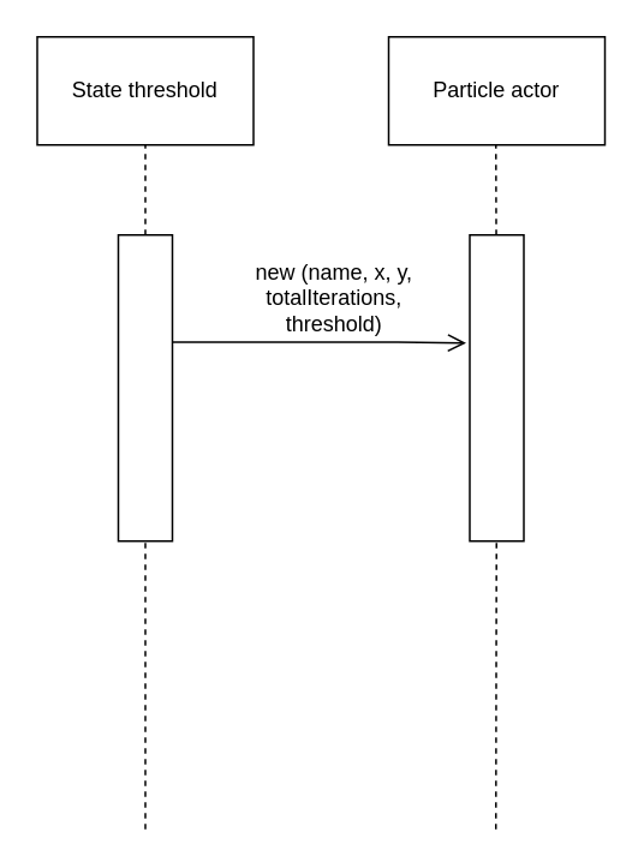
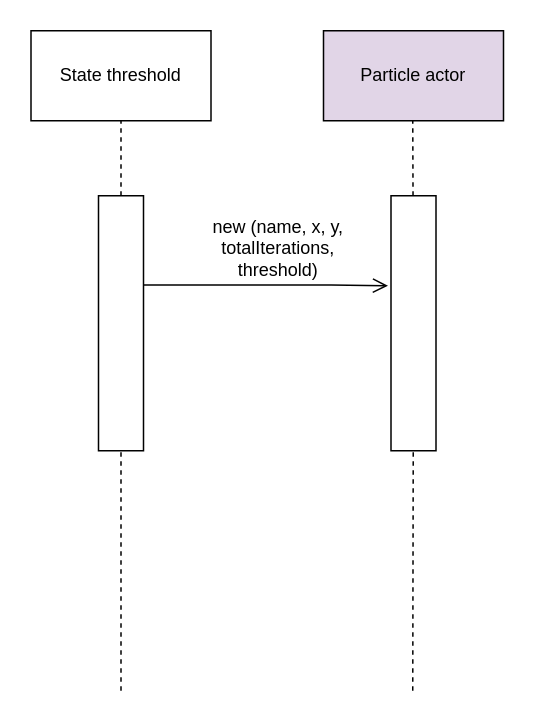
  <mxCell id="0" />
  <mxCell id="1" parent="0" />
  <mxCell id="2" value="State threshold" style="rounded=0;whiteSpace=wrap;html=1;" vertex="1" parent="1"><mxGeometry x="20" y="20" width="120" height="60" as="geometry" /></mxCell>
- <mxCell id="3" value="Particle actor" style="rounded=0;whiteSpace=wrap;html=1;" vertex="1" parent="1"><mxGeometry x="215" y="20" width="120" height="60" as="geometry" /></mxCell>
+ <mxCell id="3" value="Particle actor" style="rounded=0;whiteSpace=wrap;html=1;fillColor=#e1d5e7;" vertex="1" parent="1"><mxGeometry x="215" y="20" width="120" height="60" as="geometry" /></mxCell>
  <mxCell id="4" value="" style="endArrow=none;dashed=1;html=1;rounded=0;startArrow=none;" edge="1" parent="1" source="6"><mxGeometry width="50" height="50" relative="1" as="geometry"><mxPoint x="80" y="460" as="sourcePoint" /><mxPoint x="80" y="80" as="targetPoint" /></mxGeometry></mxCell>
  <mxCell id="5" value="" style="endArrow=none;dashed=1;html=1;rounded=0;startArrow=none;" edge="1" parent="1" source="8"><mxGeometry width="50" height="50" relative="1" as="geometry"><mxPoint x="274.5" y="460" as="sourcePoint" /><mxPoint x="274.5" y="80" as="targetPoint" /></mxGeometry></mxCell>
  <mxCell id="6" value="" style="rounded=0;whiteSpace=wrap;html=1;" vertex="1" parent="1"><mxGeometry x="65" y="130" width="30" height="170" as="geometry" /></mxCell>
  <mxCell id="7" value="" style="endArrow=none;dashed=1;html=1;rounded=0;" edge="1" parent="1" target="6"><mxGeometry width="50" height="50" relative="1" as="geometry"><mxPoint x="80" y="460" as="sourcePoint" /><mxPoint x="80" y="80" as="targetPoint" /></mxGeometry></mxCell>
  <mxCell id="8" value="" style="rounded=0;whiteSpace=wrap;html=1;" vertex="1" parent="1"><mxGeometry x="260" y="130" width="30" height="170" as="geometry" /></mxCell>
  <mxCell id="9" value="" style="endArrow=none;dashed=1;html=1;rounded=0;" edge="1" parent="1" target="8"><mxGeometry width="50" height="50" relative="1" as="geometry"><mxPoint x="274.5" y="460" as="sourcePoint" /><mxPoint x="274.5" y="80" as="targetPoint" /></mxGeometry></mxCell>
  <mxCell id="10" value="new (name, x, y, totalIterations, threshold)" style="text;html=1;strokeColor=none;fillColor=none;align=center;verticalAlign=middle;whiteSpace=wrap;rounded=0;" vertex="1" parent="1"><mxGeometry x="140" y="150" width="90" height="30" as="geometry" /></mxCell>
  <mxCell id="11" value="" style="edgeStyle=orthogonalEdgeStyle;html=1;verticalAlign=bottom;endArrow=open;endSize=8;strokeColor=#000000;rounded=0;exitX=0.952;exitY=0.619;exitDx=0;exitDy=0;exitPerimeter=0;" edge="1" parent="1"><mxGeometry relative="1" as="geometry"><mxPoint x="258" y="190" as="targetPoint" /><mxPoint x="95" y="189.52" as="sourcePoint" /><Array as="points"><mxPoint x="220" y="190" /><mxPoint x="220" y="190" /></Array></mxGeometry></mxCell>
